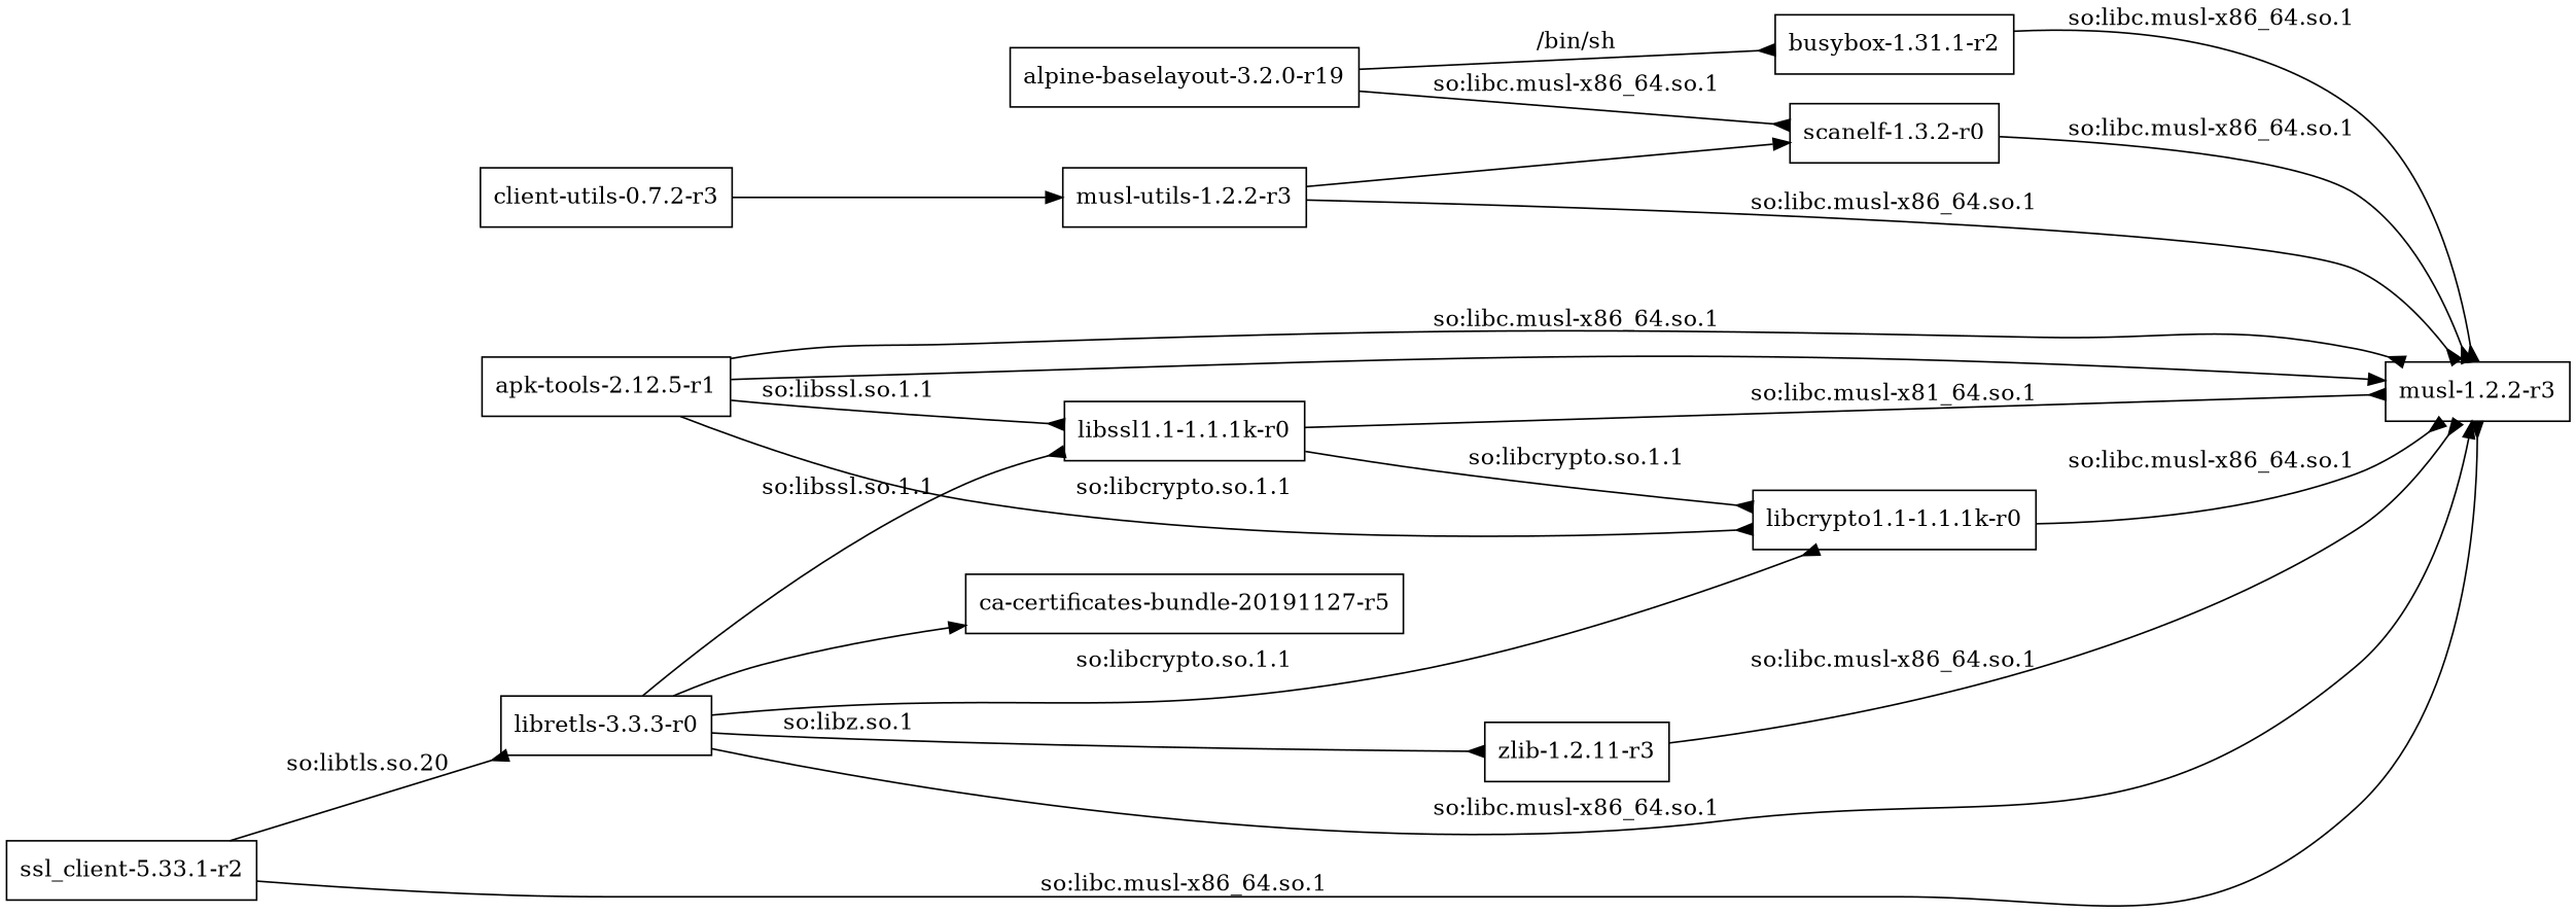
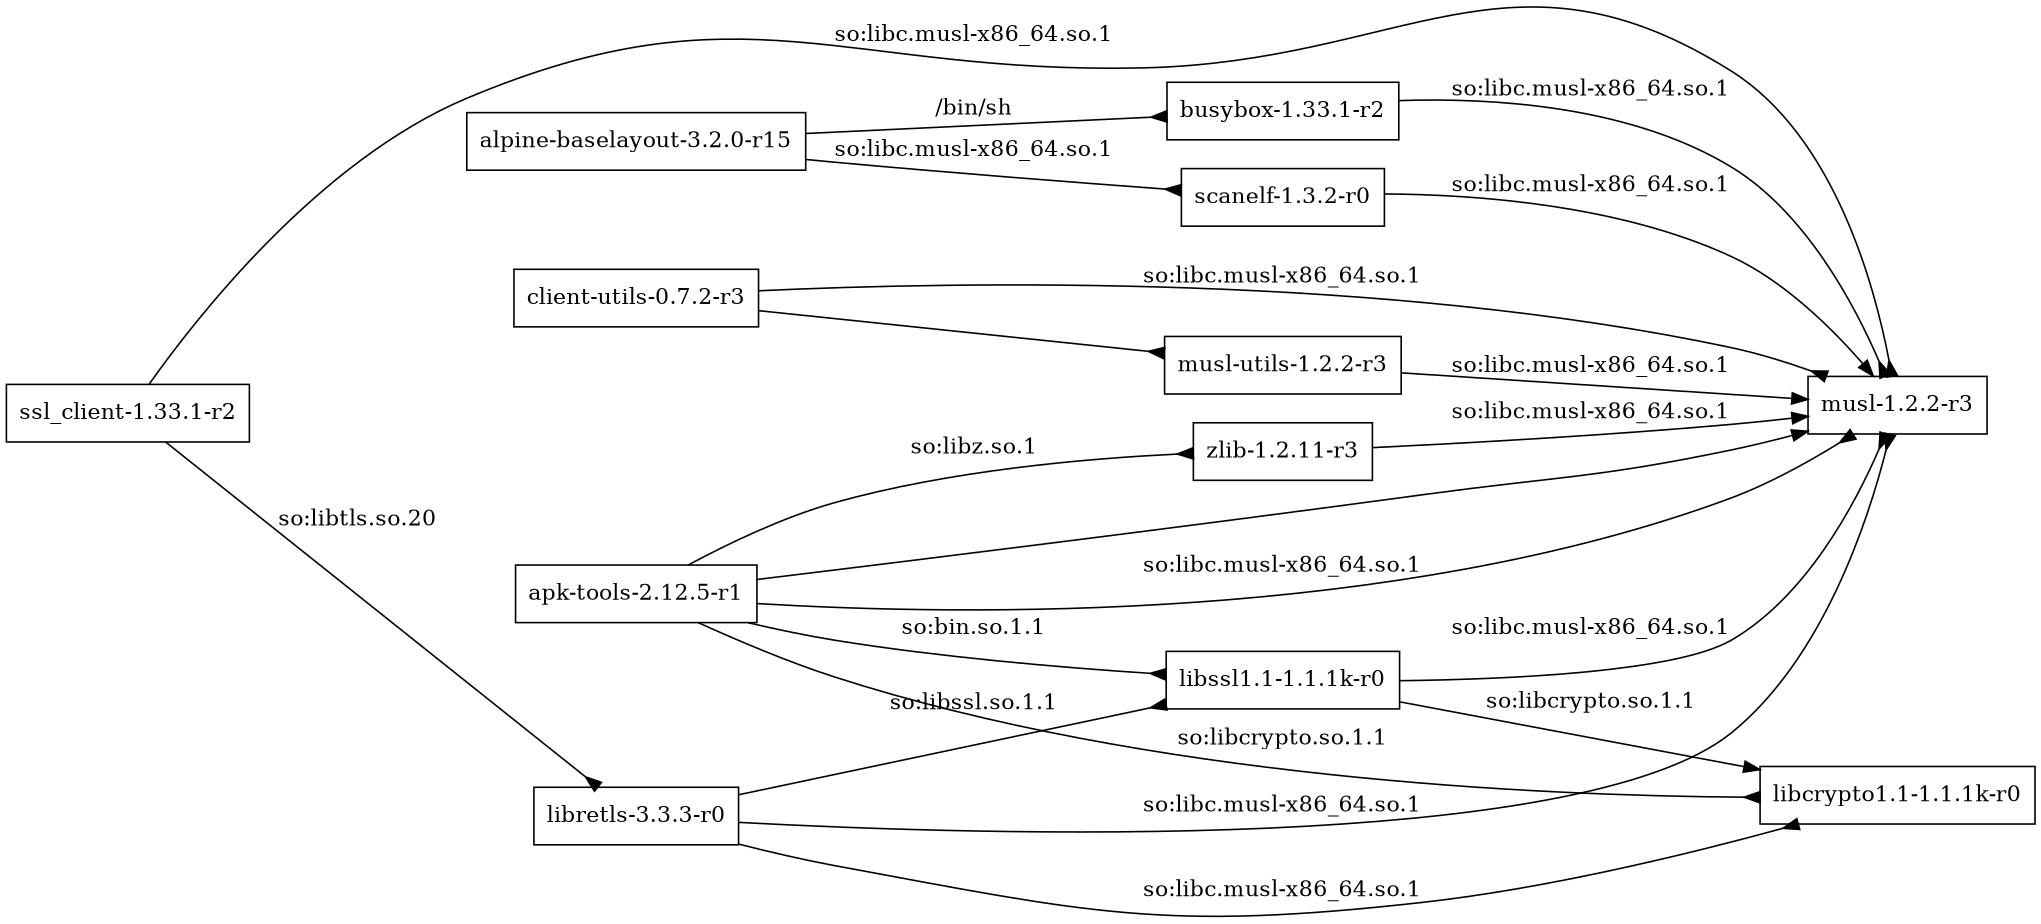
  digraph {
    rankdir=LR
    node [shape=box]
    edge [arrowhead=inv]
-   "busybox-1.33.1-r2" [label="busybox-1.31.1-r2"]
+   "busybox-1.33.1-r2"
    "musl-1.2.2-r3"
-   "alpine-baselayout-3.2.0-r15" [label="alpine-baselayout-3.2.0-r19"]
+   "alpine-baselayout-3.2.0-r15"
    "scanelf-1.3.2-r0"
    "musl-utils-1.2.2-r3"
    n6 [label="client-utils-0.7.2-r3"]
    "libssl1.1-1.1.1k-r0"
    "libcrypto1.1-1.1.1k-r0"
    "zlib-1.2.11-r3"
    "apk-tools-2.12.5-r1"
    "libretls-3.3.3-r0"
-   "ca-certificates-bundle-20191127-r5"
-   "ssl_client-1.33.1-r2" [label="ssl_client-5.33.1-r2"]
+   "ssl_client-1.33.1-r2"
    "busybox-1.33.1-r2" -> "musl-1.2.2-r3" [label="so:libc.musl-x86_64.so.1"]
    "alpine-baselayout-3.2.0-r15" -> "busybox-1.33.1-r2" [label="/bin/sh"]
    "alpine-baselayout-3.2.0-r15" -> "scanelf-1.3.2-r0" [label="so:libc.musl-x86_64.so.1"]
-   "scanelf-1.3.2-r0" -> "musl-1.2.2-r3" [label="so:libc.musl-x86_64.so.1"]
-   "musl-utils-1.2.2-r3" -> "musl-1.2.2-r3" [label="so:libc.musl-x86_64.so.1"]
-   "musl-utils-1.2.2-r3" -> "scanelf-1.3.2-r0" [arrowhead=""]
-   n6 -> "musl-utils-1.2.2-r3" [arrowhead=""]
-   "libssl1.1-1.1.1k-r0" -> "musl-1.2.2-r3" [label="so:libc.musl-x81_64.so.1"]
-   "libssl1.1-1.1.1k-r0" -> "libcrypto1.1-1.1.1k-r0" [label="so:libcrypto.so.1.1"]
-   "libcrypto1.1-1.1.1k-r0" -> "musl-1.2.2-r3" [label="so:libc.musl-x86_64.so.1"]
-   "zlib-1.2.11-r3" -> "musl-1.2.2-r3" [label="so:libc.musl-x86_64.so.1"]
+   "scanelf-1.3.2-r0" -> "musl-1.2.2-r3" [arrowhead=normal label="so:libc.musl-x86_64.so.1"]
+   "musl-utils-1.2.2-r3" -> "musl-1.2.2-r3" [arrowhead=normal label="so:libc.musl-x86_64.so.1"]
+   n6 -> "musl-utils-1.2.2-r3"
+   "libssl1.1-1.1.1k-r0" -> "musl-1.2.2-r3" [label="so:libc.musl-x86_64.so.1"]
+   "libssl1.1-1.1.1k-r0" -> "libcrypto1.1-1.1.1k-r0" [arrowhead=normal label="so:libcrypto.so.1.1"]
+   n6 -> "musl-1.2.2-r3" [label="so:libc.musl-x86_64.so.1"]
+   "zlib-1.2.11-r3" -> "musl-1.2.2-r3" [arrowhead=normal label="so:libc.musl-x86_64.so.1"]
    "apk-tools-2.12.5-r1" -> "musl-1.2.2-r3" [arrowhead=""]
    "apk-tools-2.12.5-r1" -> "musl-1.2.2-r3" [label="so:libc.musl-x86_64.so.1"]
-   "apk-tools-2.12.5-r1" -> "libssl1.1-1.1.1k-r0" [label="so:libssl.so.1.1"]
+   "apk-tools-2.12.5-r1" -> "libssl1.1-1.1.1k-r0" [label="so:bin.so.1.1"]
    "apk-tools-2.12.5-r1" -> "libcrypto1.1-1.1.1k-r0" [label="so:libcrypto.so.1.1"]
-   "libretls-3.3.3-r0" -> "zlib-1.2.11-r3" [label="so:libz.so.1"]
-   "libretls-3.3.3-r0" -> "musl-1.2.2-r3" [arrowhead=normal label="so:libc.musl-x86_64.so.1"]
+   "apk-tools-2.12.5-r1" -> "zlib-1.2.11-r3" [label="so:libz.so.1"]
+   "libretls-3.3.3-r0" -> "musl-1.2.2-r3" [label="so:libc.musl-x86_64.so.1"]
    "libretls-3.3.3-r0" -> "libssl1.1-1.1.1k-r0" [label="so:libssl.so.1.1"]
-   "libretls-3.3.3-r0" -> "libcrypto1.1-1.1.1k-r0" [label="so:libcrypto.so.1.1"]
-   "libretls-3.3.3-r0" -> "ca-certificates-bundle-20191127-r5" [arrowhead=""]
+   "libretls-3.3.3-r0" -> "libcrypto1.1-1.1.1k-r0" [label="so:libc.musl-x86_64.so.1"]
    "ssl_client-1.33.1-r2" -> "musl-1.2.2-r3" [label="so:libc.musl-x86_64.so.1"]
    "ssl_client-1.33.1-r2" -> "libretls-3.3.3-r0" [label="so:libtls.so.20"]
  }
